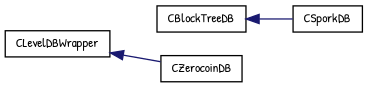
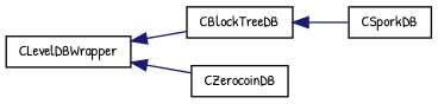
  digraph {
    fontname="Patrick Hand"
    rankdir=LR
    node [color=black fillcolor=white fontname="Patrick Hand" fontsize=10 shape=record style=filled]
    edge [color=midnightblue dir=back fontname="Patrick Hand" fontsize=10 labelfontname=Helvetica labelfontsize=10 style=solid]
    n1 [height=0.2 label=CLevelDBWrapper width=0.4]
    n2 [height=0.2 label=CBlockTreeDB width=0.4]
    n3 [height=0.2 label=CZerocoinDB width=0.4]
    n4 [height=0.2 label=CSporkDB width=0.4]
+   n1 -> n2
    n1 -> n3
    n2 -> n4
  }
